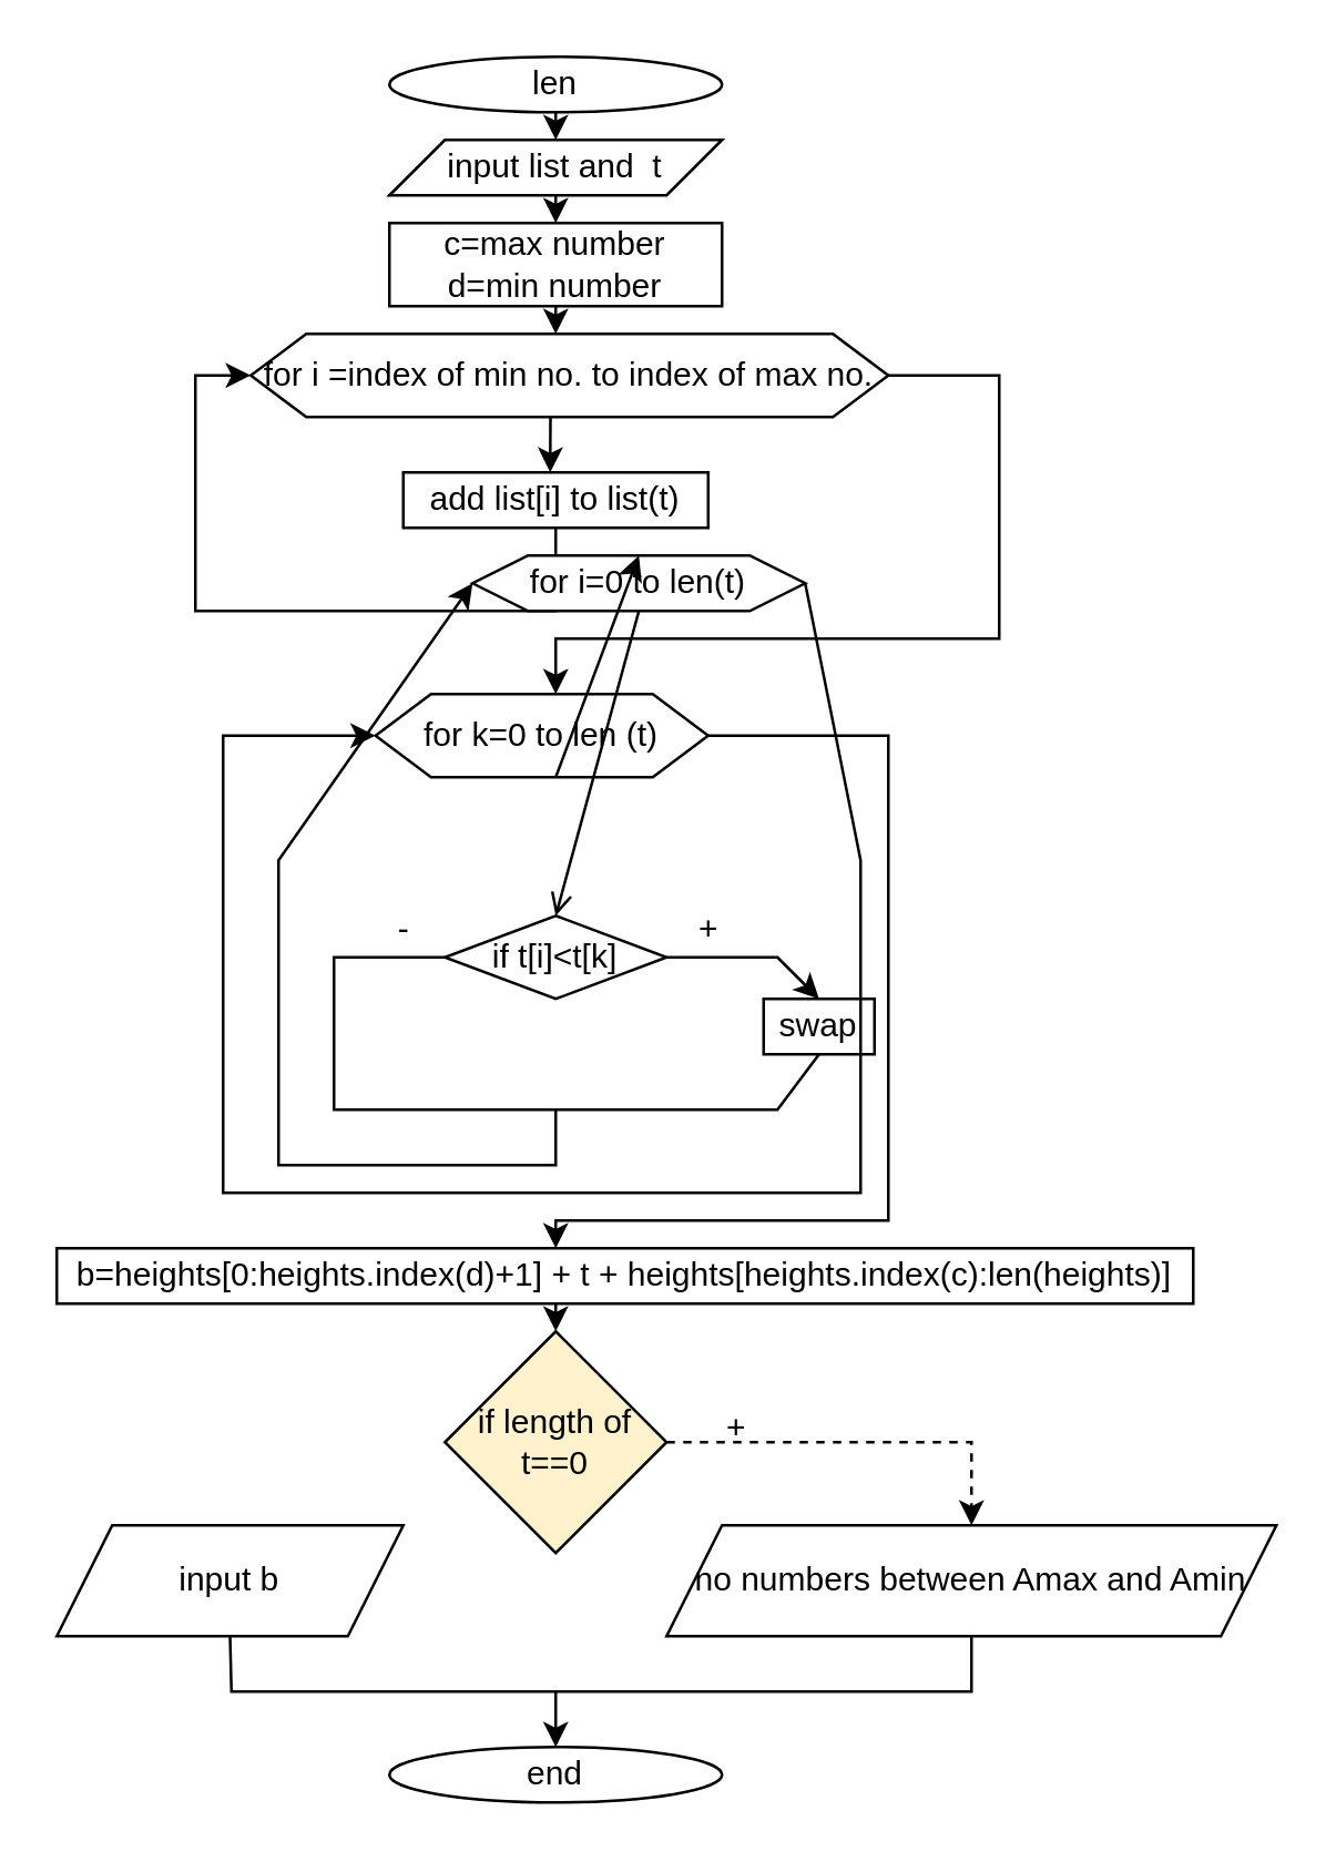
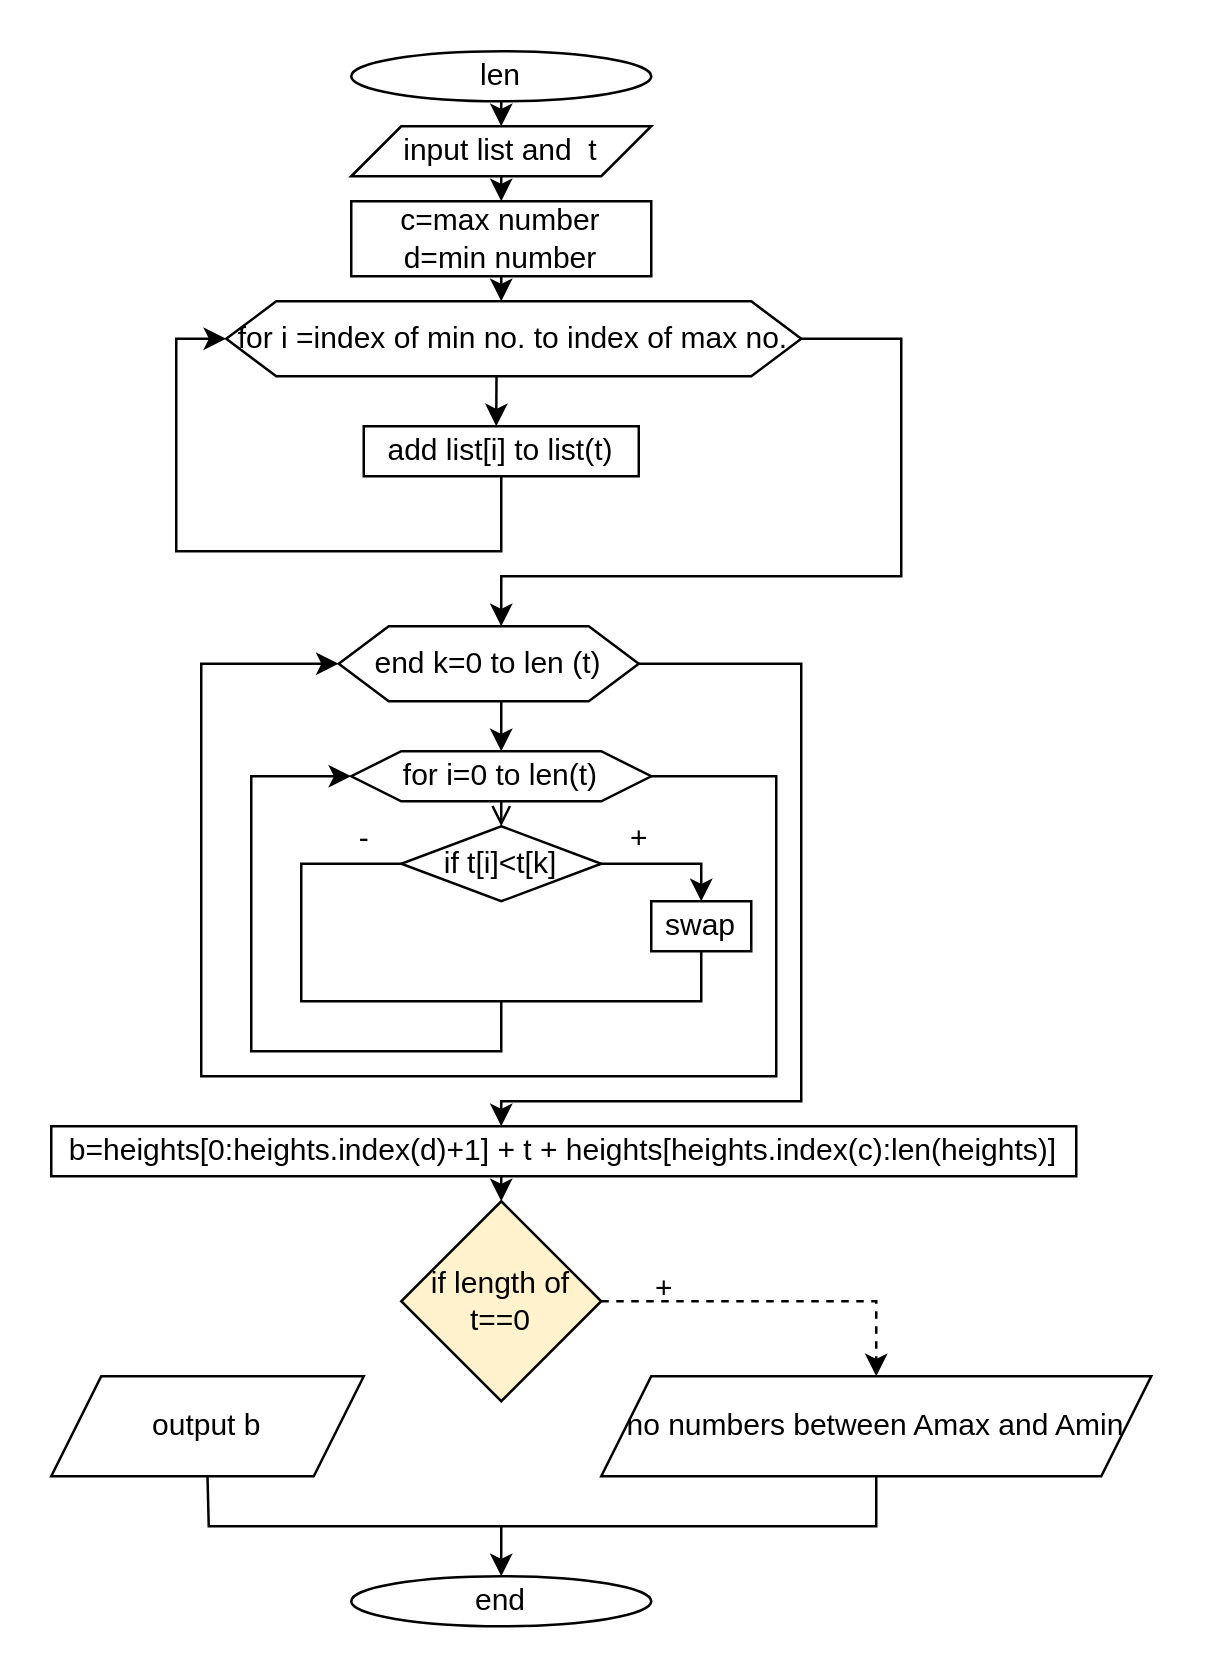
  <mxCell id="0" />
  <mxCell id="1" parent="0" />
  <mxCell id="2" value="len" style="ellipse;whiteSpace=wrap;html=1;" parent="1" vertex="1"><mxGeometry x="140" y="20" width="120" height="20" as="geometry" /></mxCell>
  <mxCell id="3" value="input list and&amp;nbsp; t" style="shape=parallelogram;perimeter=parallelogramPerimeter;whiteSpace=wrap;html=1;fixedSize=1;" parent="1" vertex="1"><mxGeometry x="140" y="50" width="120" height="20" as="geometry" /></mxCell>
  <mxCell id="4" value="" style="endArrow=classic;html=1;rounded=0;exitX=0.5;exitY=1;exitDx=0;exitDy=0;entryX=0.5;entryY=0;entryDx=0;entryDy=0;" parent="1" source="2" target="3" edge="1"><mxGeometry width="50" height="50" relative="1" as="geometry"><mxPoint x="50" y="150" as="sourcePoint" /><mxPoint x="100" y="100" as="targetPoint" /></mxGeometry></mxCell>
  <mxCell id="5" value="c=max number&lt;br&gt;d=min number" style="rounded=0;whiteSpace=wrap;html=1;" parent="1" vertex="1"><mxGeometry x="140" y="80" width="120" height="30" as="geometry" /></mxCell>
  <mxCell id="6" value="" style="endArrow=classic;html=1;rounded=0;exitX=0.5;exitY=1;exitDx=0;exitDy=0;entryX=0.5;entryY=0;entryDx=0;entryDy=0;" parent="1" source="3" target="5" edge="1"><mxGeometry width="50" height="50" relative="1" as="geometry"><mxPoint x="60" y="130" as="sourcePoint" /><mxPoint x="110" y="80" as="targetPoint" /></mxGeometry></mxCell>
  <mxCell id="7" value="for i =index of min no. to index of max no." style="shape=hexagon;perimeter=hexagonPerimeter2;whiteSpace=wrap;html=1;fixedSize=1;" parent="1" vertex="1"><mxGeometry x="90" y="120" width="230" height="30" as="geometry" /></mxCell>
  <mxCell id="8" value="" style="endArrow=classic;html=1;rounded=0;exitX=0.5;exitY=1;exitDx=0;exitDy=0;" parent="1" source="5" edge="1"><mxGeometry width="50" height="50" relative="1" as="geometry"><mxPoint x="130" y="260" as="sourcePoint" /><mxPoint x="200" y="120" as="targetPoint" /></mxGeometry></mxCell>
  <mxCell id="9" value="add list[i] to list(t)" style="rounded=0;whiteSpace=wrap;html=1;" parent="1" vertex="1"><mxGeometry x="145" y="170" width="110" height="20" as="geometry" /></mxCell>
  <mxCell id="10" value="" style="endArrow=classic;html=1;rounded=0;exitX=0.47;exitY=1;exitDx=0;exitDy=0;exitPerimeter=0;" parent="1" source="7" edge="1"><mxGeometry width="50" height="50" relative="1" as="geometry"><mxPoint x="110" y="260" as="sourcePoint" /><mxPoint x="198" y="170" as="targetPoint" /></mxGeometry></mxCell>
  <mxCell id="11" value="" style="endArrow=classic;html=1;rounded=0;exitX=0.5;exitY=1;exitDx=0;exitDy=0;entryX=0;entryY=0.5;entryDx=0;entryDy=0;" parent="1" source="9" target="7" edge="1"><mxGeometry width="50" height="50" relative="1" as="geometry"><mxPoint x="210" y="280" as="sourcePoint" /><mxPoint x="260" y="230" as="targetPoint" /><Array as="points"><mxPoint x="200" y="220" /><mxPoint x="70" y="220" /><mxPoint x="70" y="135" /></Array></mxGeometry></mxCell>
  <mxCell id="12" value="" style="endArrow=classic;html=1;rounded=0;exitX=1;exitY=0.5;exitDx=0;exitDy=0;" parent="1" source="7" edge="1"><mxGeometry width="50" height="50" relative="1" as="geometry"><mxPoint x="330" y="250" as="sourcePoint" /><mxPoint x="200" y="250" as="targetPoint" /><Array as="points"><mxPoint x="360" y="135" /><mxPoint x="360" y="230" /><mxPoint x="200" y="230" /></Array></mxGeometry></mxCell>
- <mxCell id="13" value="for k=0 to len (t)" style="shape=hexagon;perimeter=hexagonPerimeter2;whiteSpace=wrap;html=1;fixedSize=1;" parent="1" vertex="1"><mxGeometry x="135" y="250" width="120" height="30" as="geometry" /></mxCell>
- <mxCell id="14" value="for i=0 to len(t)" style="shape=hexagon;perimeter=hexagonPerimeter2;whiteSpace=wrap;html=1;fixedSize=1;" parent="1" vertex="1"><mxGeometry x="170" y="200" width="120" height="20" as="geometry" /></mxCell>
+ <mxCell id="13" value="end k=0 to len (t)" style="shape=hexagon;perimeter=hexagonPerimeter2;whiteSpace=wrap;html=1;fixedSize=1;" parent="1" vertex="1"><mxGeometry x="135" y="250" width="120" height="30" as="geometry" /></mxCell>
+ <mxCell id="14" value="for i=0 to len(t)" style="shape=hexagon;perimeter=hexagonPerimeter2;whiteSpace=wrap;html=1;fixedSize=1;" parent="1" vertex="1"><mxGeometry x="140" y="300" width="120" height="20" as="geometry" /></mxCell>
  <mxCell id="15" value="if t[i]&amp;lt;t[k]" style="rhombus;whiteSpace=wrap;html=1;" parent="1" vertex="1"><mxGeometry x="160" y="330" width="80" height="30" as="geometry" /></mxCell>
- <mxCell id="16" value="swap" style="rounded=0;whiteSpace=wrap;html=1;" parent="1" vertex="1"><mxGeometry x="275" y="360" width="40" height="20" as="geometry" /></mxCell>
+ <mxCell id="16" value="swap" style="rounded=0;whiteSpace=wrap;html=1;" parent="1" vertex="1"><mxGeometry x="260" y="360" width="40" height="20" as="geometry" /></mxCell>
  <mxCell id="17" value="" style="endArrow=open;html=1;rounded=0;exitX=0.5;exitY=1;exitDx=0;exitDy=0;entryX=0.5;entryY=0;entryDx=0;entryDy=0;" parent="1" source="14" target="15" edge="1"><mxGeometry width="50" height="50" relative="1" as="geometry"><mxPoint x="90" y="370" as="sourcePoint" /><mxPoint x="140" y="320" as="targetPoint" /></mxGeometry></mxCell>
  <mxCell id="18" value="" style="endArrow=classic;html=1;rounded=0;entryX=0.5;entryY=0;entryDx=0;entryDy=0;" parent="1" target="14" edge="1"><mxGeometry width="50" height="50" relative="1" as="geometry"><mxPoint x="200" y="280" as="sourcePoint" /><mxPoint x="80" y="270" as="targetPoint" /></mxGeometry></mxCell>
  <mxCell id="19" value="" style="endArrow=classic;html=1;rounded=0;exitX=1;exitY=0.5;exitDx=0;exitDy=0;entryX=0.5;entryY=0;entryDx=0;entryDy=0;" parent="1" source="15" target="16" edge="1"><mxGeometry width="50" height="50" relative="1" as="geometry"><mxPoint x="310" y="340" as="sourcePoint" /><mxPoint x="360" y="290" as="targetPoint" /><Array as="points"><mxPoint x="280" y="345" /></Array></mxGeometry></mxCell>
  <mxCell id="20" value="+" style="text;html=1;align=center;verticalAlign=middle;resizable=0;points=[];autosize=1;strokeColor=none;fillColor=none;" parent="1" vertex="1"><mxGeometry x="240" y="320" width="30" height="30" as="geometry" /></mxCell>
  <mxCell id="21" value="" style="endArrow=none;html=1;rounded=0;entryX=0;entryY=0.5;entryDx=0;entryDy=0;exitX=0.5;exitY=1;exitDx=0;exitDy=0;" parent="1" source="16" target="15" edge="1"><mxGeometry width="50" height="50" relative="1" as="geometry"><mxPoint x="50" y="410" as="sourcePoint" /><mxPoint x="100" y="360" as="targetPoint" /><Array as="points"><mxPoint x="280" y="400" /><mxPoint x="120" y="400" /><mxPoint x="120" y="345" /></Array></mxGeometry></mxCell>
  <mxCell id="22" value="" style="endArrow=classic;html=1;rounded=0;entryX=0;entryY=0.5;entryDx=0;entryDy=0;" parent="1" target="14" edge="1"><mxGeometry width="50" height="50" relative="1" as="geometry"><mxPoint x="200" y="400" as="sourcePoint" /><mxPoint x="250" y="480" as="targetPoint" /><Array as="points"><mxPoint x="200" y="420" /><mxPoint x="100" y="420" /><mxPoint x="100" y="310" /></Array></mxGeometry></mxCell>
  <mxCell id="23" value="" style="endArrow=classic;html=1;rounded=0;exitX=1;exitY=0.5;exitDx=0;exitDy=0;entryX=0;entryY=0.5;entryDx=0;entryDy=0;" parent="1" source="14" edge="1" target="13"><mxGeometry width="50" height="50" relative="1" as="geometry"><mxPoint x="350" y="330" as="sourcePoint" /><mxPoint x="130" y="260" as="targetPoint" /><Array as="points"><mxPoint x="310" y="310" /><mxPoint x="310" y="430" /><mxPoint x="80" y="430" /><mxPoint x="80" y="265" /></Array></mxGeometry></mxCell>
  <mxCell id="24" value="-" style="text;html=1;align=center;verticalAlign=middle;resizable=0;points=[];autosize=1;strokeColor=none;fillColor=none;" vertex="1" parent="1"><mxGeometry x="130" y="320" width="30" height="30" as="geometry" /></mxCell>
  <mxCell id="25" value="" style="endArrow=classic;html=1;rounded=0;exitX=1;exitY=0.5;exitDx=0;exitDy=0;" edge="1" parent="1" source="13"><mxGeometry width="50" height="50" relative="1" as="geometry"><mxPoint x="350" y="300" as="sourcePoint" /><mxPoint x="200" y="450" as="targetPoint" /><Array as="points"><mxPoint x="320" y="265" /><mxPoint x="320" y="440" /><mxPoint x="200" y="440" /></Array></mxGeometry></mxCell>
  <mxCell id="26" value="b=heights[0:heights.index(d)+1] + t + heights[heights.index(c):len(heights)]" style="rounded=0;whiteSpace=wrap;html=1;" vertex="1" parent="1"><mxGeometry x="20" y="450" width="410" height="20" as="geometry" /></mxCell>
  <mxCell id="27" value="if length of t==0" style="rhombus;whiteSpace=wrap;html=1;fillColor=#fff2cc;" vertex="1" parent="1"><mxGeometry x="160" y="480" width="80" height="80" as="geometry" /></mxCell>
  <mxCell id="28" value="" style="endArrow=classic;html=1;rounded=0;entryX=0.5;entryY=0;entryDx=0;entryDy=0;" edge="1" parent="1" target="27"><mxGeometry width="50" height="50" relative="1" as="geometry"><mxPoint x="200" y="470" as="sourcePoint" /><mxPoint x="110" y="500" as="targetPoint" /></mxGeometry></mxCell>
  <mxCell id="29" value="no numbers between Amax and Amin" style="shape=parallelogram;perimeter=parallelogramPerimeter;whiteSpace=wrap;html=1;fixedSize=1;" vertex="1" parent="1"><mxGeometry x="240" y="550" width="220" height="40" as="geometry" /></mxCell>
  <mxCell id="30" value="" style="endArrow=classic;html=1;rounded=0;exitX=1;exitY=0.5;exitDx=0;exitDy=0;entryX=0.5;entryY=0;entryDx=0;entryDy=0;dashed=1;" edge="1" parent="1" source="27" target="29"><mxGeometry width="50" height="50" relative="1" as="geometry"><mxPoint x="100" y="660" as="sourcePoint" /><mxPoint x="150" y="610" as="targetPoint" /><Array as="points"><mxPoint x="350" y="520" /></Array></mxGeometry></mxCell>
  <mxCell id="31" value="+" style="text;html=1;align=center;verticalAlign=middle;resizable=0;points=[];autosize=1;strokeColor=none;fillColor=none;" vertex="1" parent="1"><mxGeometry x="250" y="500" width="30" height="30" as="geometry" /></mxCell>
- <mxCell id="32" value="input b" style="shape=parallelogram;perimeter=parallelogramPerimeter;whiteSpace=wrap;html=1;fixedSize=1;" vertex="1" parent="1"><mxGeometry x="20" y="550" width="125" height="40" as="geometry" /></mxCell>
+ <mxCell id="32" value="output b" style="shape=parallelogram;perimeter=parallelogramPerimeter;whiteSpace=wrap;html=1;fixedSize=1;" vertex="1" parent="1"><mxGeometry x="20" y="550" width="125" height="40" as="geometry" /></mxCell>
  <mxCell id="33" value="" style="endArrow=none;html=1;rounded=0;exitX=0.5;exitY=1;exitDx=0;exitDy=0;entryX=0.5;entryY=1;entryDx=0;entryDy=0;" edge="1" parent="1" source="32" target="29"><mxGeometry width="50" height="50" relative="1" as="geometry"><mxPoint x="160" y="660" as="sourcePoint" /><mxPoint x="210" y="610" as="targetPoint" /><Array as="points"><mxPoint x="83" y="610" /><mxPoint x="350" y="610" /></Array></mxGeometry></mxCell>
  <mxCell id="34" value="" style="endArrow=classic;html=1;rounded=0;" edge="1" parent="1"><mxGeometry width="50" height="50" relative="1" as="geometry"><mxPoint x="200" y="610" as="sourcePoint" /><mxPoint x="200" y="630" as="targetPoint" /></mxGeometry></mxCell>
  <mxCell id="35" value="end" style="ellipse;whiteSpace=wrap;html=1;" vertex="1" parent="1"><mxGeometry x="140" y="630" width="120" height="20" as="geometry" /></mxCell>
